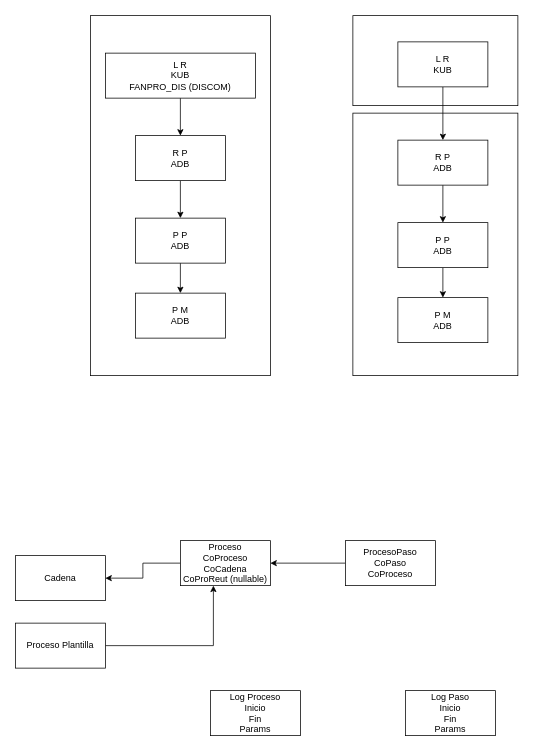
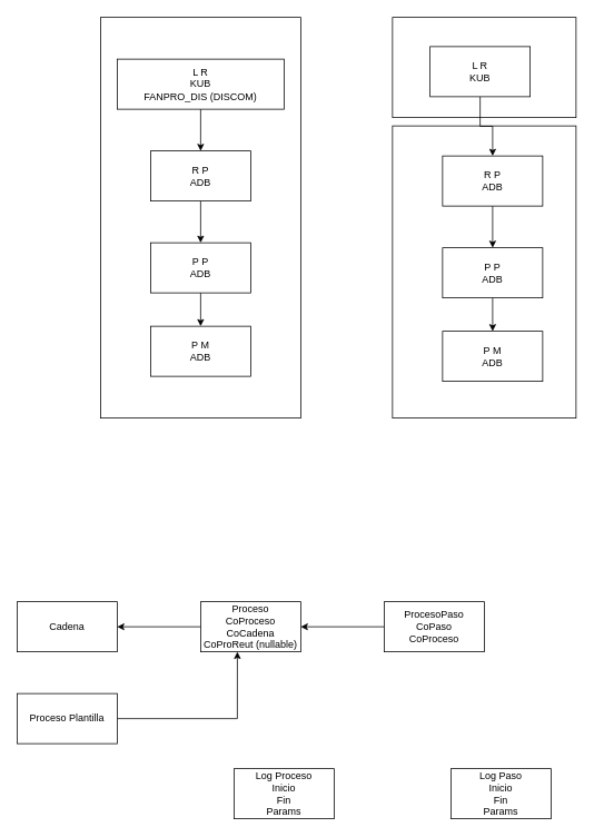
  <mxCell id="0" />
  <mxCell id="1" parent="0" />
  <mxCell id="2" value="" style="rounded=0;whiteSpace=wrap;html=1;" vertex="1" parent="1"><mxGeometry x="470" y="150" width="220" height="350" as="geometry" /></mxCell>
  <mxCell id="3" value="" style="rounded=0;whiteSpace=wrap;html=1;" vertex="1" parent="1"><mxGeometry x="120" y="20" width="240" height="480" as="geometry" /></mxCell>
  <mxCell id="4" style="edgeStyle=orthogonalEdgeStyle;rounded=0;orthogonalLoop=1;jettySize=auto;html=1;exitX=0.5;exitY=1;exitDx=0;exitDy=0;entryX=0.5;entryY=0;entryDx=0;entryDy=0;" edge="1" parent="1" source="5" target="7"><mxGeometry relative="1" as="geometry" /></mxCell>
  <mxCell id="5" value="L R&lt;br&gt;KUB&lt;br&gt;FANPRO_DIS (DISCOM)" style="rounded=0;whiteSpace=wrap;html=1;" vertex="1" parent="1"><mxGeometry x="140" y="70" width="200" height="60" as="geometry" /></mxCell>
  <mxCell id="6" style="edgeStyle=orthogonalEdgeStyle;rounded=0;orthogonalLoop=1;jettySize=auto;html=1;exitX=0.5;exitY=1;exitDx=0;exitDy=0;entryX=0.5;entryY=0;entryDx=0;entryDy=0;" edge="1" parent="1" source="7" target="10"><mxGeometry relative="1" as="geometry" /></mxCell>
  <mxCell id="7" value="R P&lt;br&gt;ADB" style="rounded=0;whiteSpace=wrap;html=1;" vertex="1" parent="1"><mxGeometry x="180" y="180" width="120" height="60" as="geometry" /></mxCell>
  <mxCell id="8" value="P M&lt;br&gt;ADB" style="rounded=0;whiteSpace=wrap;html=1;" vertex="1" parent="1"><mxGeometry x="180" y="390" width="120" height="60" as="geometry" /></mxCell>
  <mxCell id="9" style="edgeStyle=orthogonalEdgeStyle;rounded=0;orthogonalLoop=1;jettySize=auto;html=1;exitX=0.5;exitY=1;exitDx=0;exitDy=0;entryX=0.5;entryY=0;entryDx=0;entryDy=0;" edge="1" parent="1" source="10" target="8"><mxGeometry relative="1" as="geometry" /></mxCell>
  <mxCell id="10" value="P P&lt;br&gt;ADB" style="rounded=0;whiteSpace=wrap;html=1;" vertex="1" parent="1"><mxGeometry x="180" y="290" width="120" height="60" as="geometry" /></mxCell>
  <mxCell id="11" value="" style="rounded=0;whiteSpace=wrap;html=1;" vertex="1" parent="1"><mxGeometry x="470" y="20" width="220" height="120" as="geometry" /></mxCell>
  <mxCell id="12" style="edgeStyle=orthogonalEdgeStyle;rounded=0;orthogonalLoop=1;jettySize=auto;html=1;exitX=0.5;exitY=1;exitDx=0;exitDy=0;entryX=0.5;entryY=0;entryDx=0;entryDy=0;" edge="1" parent="1" source="13" target="15"><mxGeometry relative="1" as="geometry" /></mxCell>
- <mxCell id="13" value="L R&lt;br&gt;KUB" style="rounded=0;whiteSpace=wrap;html=1;" vertex="1" parent="1"><mxGeometry x="530" y="55" width="120" height="60" as="geometry" /></mxCell>
+ <mxCell id="13" value="L R&lt;br&gt;KUB" style="rounded=0;whiteSpace=wrap;html=1;" vertex="1" parent="1"><mxGeometry x="515" y="55" width="120" height="60" as="geometry" /></mxCell>
  <mxCell id="14" style="edgeStyle=orthogonalEdgeStyle;rounded=0;orthogonalLoop=1;jettySize=auto;html=1;exitX=0.5;exitY=1;exitDx=0;exitDy=0;entryX=0.5;entryY=0;entryDx=0;entryDy=0;" edge="1" parent="1" source="15" target="18"><mxGeometry relative="1" as="geometry" /></mxCell>
  <mxCell id="15" value="R P&lt;br&gt;ADB" style="rounded=0;whiteSpace=wrap;html=1;" vertex="1" parent="1"><mxGeometry x="530" y="186" width="120" height="60" as="geometry" /></mxCell>
  <mxCell id="16" value="P M&lt;br&gt;ADB" style="rounded=0;whiteSpace=wrap;html=1;" vertex="1" parent="1"><mxGeometry x="530" y="396" width="120" height="60" as="geometry" /></mxCell>
  <mxCell id="17" style="edgeStyle=orthogonalEdgeStyle;rounded=0;orthogonalLoop=1;jettySize=auto;html=1;exitX=0.5;exitY=1;exitDx=0;exitDy=0;entryX=0.5;entryY=0;entryDx=0;entryDy=0;" edge="1" parent="1" source="18" target="16"><mxGeometry relative="1" as="geometry" /></mxCell>
  <mxCell id="18" value="P P&lt;br&gt;ADB" style="rounded=0;whiteSpace=wrap;html=1;" vertex="1" parent="1"><mxGeometry x="530" y="296" width="120" height="60" as="geometry" /></mxCell>
  <mxCell id="19" style="edgeStyle=orthogonalEdgeStyle;rounded=0;orthogonalLoop=1;jettySize=auto;html=1;exitX=0;exitY=0.5;exitDx=0;exitDy=0;entryX=1;entryY=0.5;entryDx=0;entryDy=0;" edge="1" parent="1" source="20" target="23"><mxGeometry relative="1" as="geometry" /></mxCell>
  <mxCell id="20" value="Proceso&lt;br&gt;CoProceso&lt;br&gt;CoCadena&lt;br&gt;CoProReut (nullable)" style="rounded=0;whiteSpace=wrap;html=1;" vertex="1" parent="1"><mxGeometry x="240" y="720" width="120" height="60" as="geometry" /></mxCell>
  <mxCell id="21" style="edgeStyle=orthogonalEdgeStyle;rounded=0;orthogonalLoop=1;jettySize=auto;html=1;exitX=0;exitY=0.5;exitDx=0;exitDy=0;entryX=1;entryY=0.5;entryDx=0;entryDy=0;" edge="1" parent="1" source="22" target="20"><mxGeometry relative="1" as="geometry" /></mxCell>
  <mxCell id="22" value="ProcesoPaso&lt;br&gt;CoPaso&lt;br&gt;CoProceso" style="rounded=0;whiteSpace=wrap;html=1;" vertex="1" parent="1"><mxGeometry x="460" y="720" width="120" height="60" as="geometry" /></mxCell>
- <mxCell id="23" value="Cadena" style="rounded=0;whiteSpace=wrap;html=1;" vertex="1" parent="1"><mxGeometry x="20" y="740" width="120" height="60" as="geometry" /></mxCell>
+ <mxCell id="23" value="Cadena" style="rounded=0;whiteSpace=wrap;html=1;" vertex="1" parent="1"><mxGeometry x="20" y="720" width="120" height="60" as="geometry" /></mxCell>
  <mxCell id="24" style="edgeStyle=orthogonalEdgeStyle;rounded=0;orthogonalLoop=1;jettySize=auto;html=1;entryX=0.367;entryY=1;entryDx=0;entryDy=0;entryPerimeter=0;" edge="1" parent="1" source="25" target="20"><mxGeometry relative="1" as="geometry" /></mxCell>
  <mxCell id="25" value="Proceso Plantilla" style="rounded=0;whiteSpace=wrap;html=1;" vertex="1" parent="1"><mxGeometry x="20" y="830" width="120" height="60" as="geometry" /></mxCell>
  <mxCell id="26" value="Log Proceso&lt;br&gt;Inicio&lt;br&gt;Fin&lt;br&gt;Params" style="rounded=0;whiteSpace=wrap;html=1;" vertex="1" parent="1"><mxGeometry x="280" y="920" width="120" height="60" as="geometry" /></mxCell>
  <mxCell id="27" value="Log Paso&lt;br&gt;Inicio&lt;br&gt;Fin&lt;br&gt;Params" style="rounded=0;whiteSpace=wrap;html=1;" vertex="1" parent="1"><mxGeometry x="540" y="920" width="120" height="60" as="geometry" /></mxCell>
